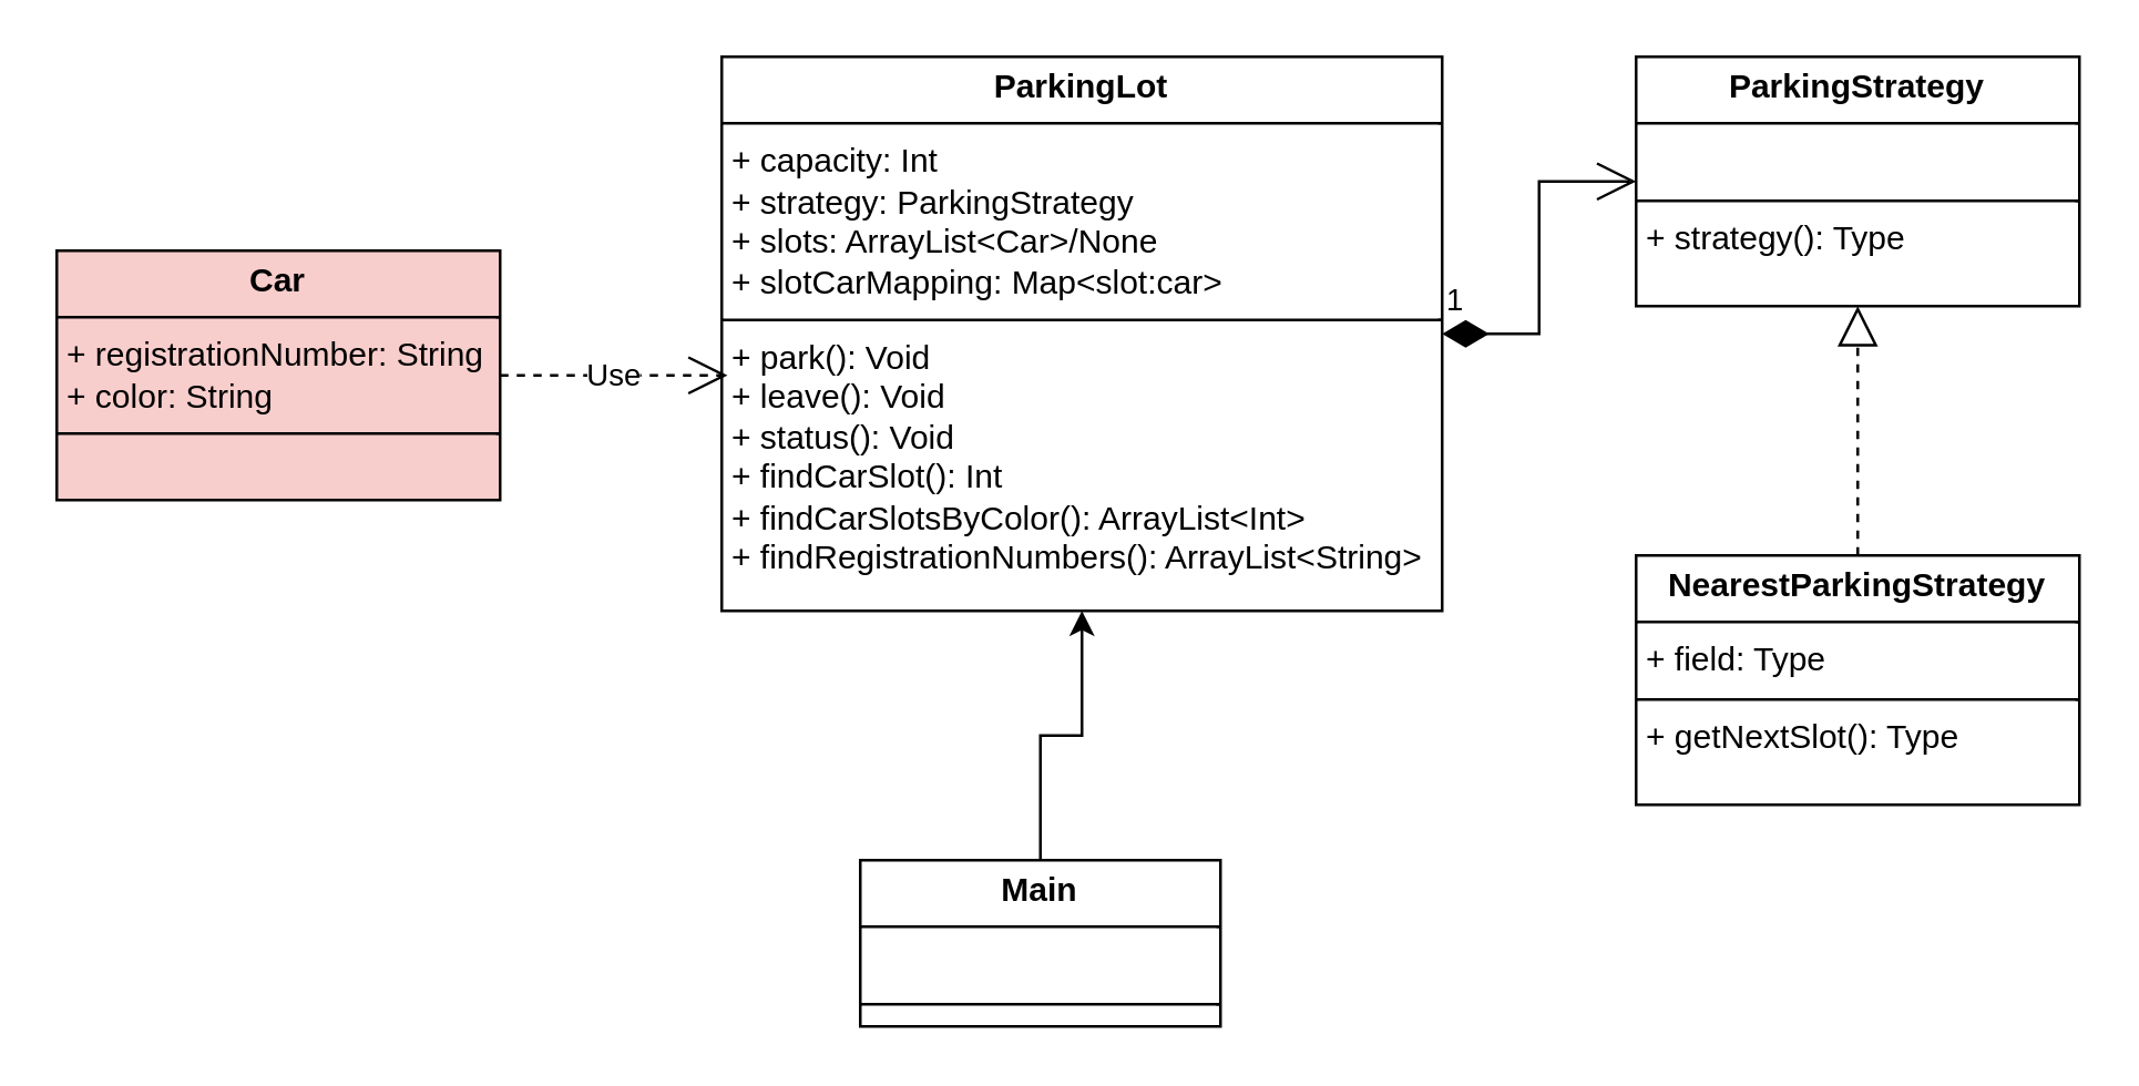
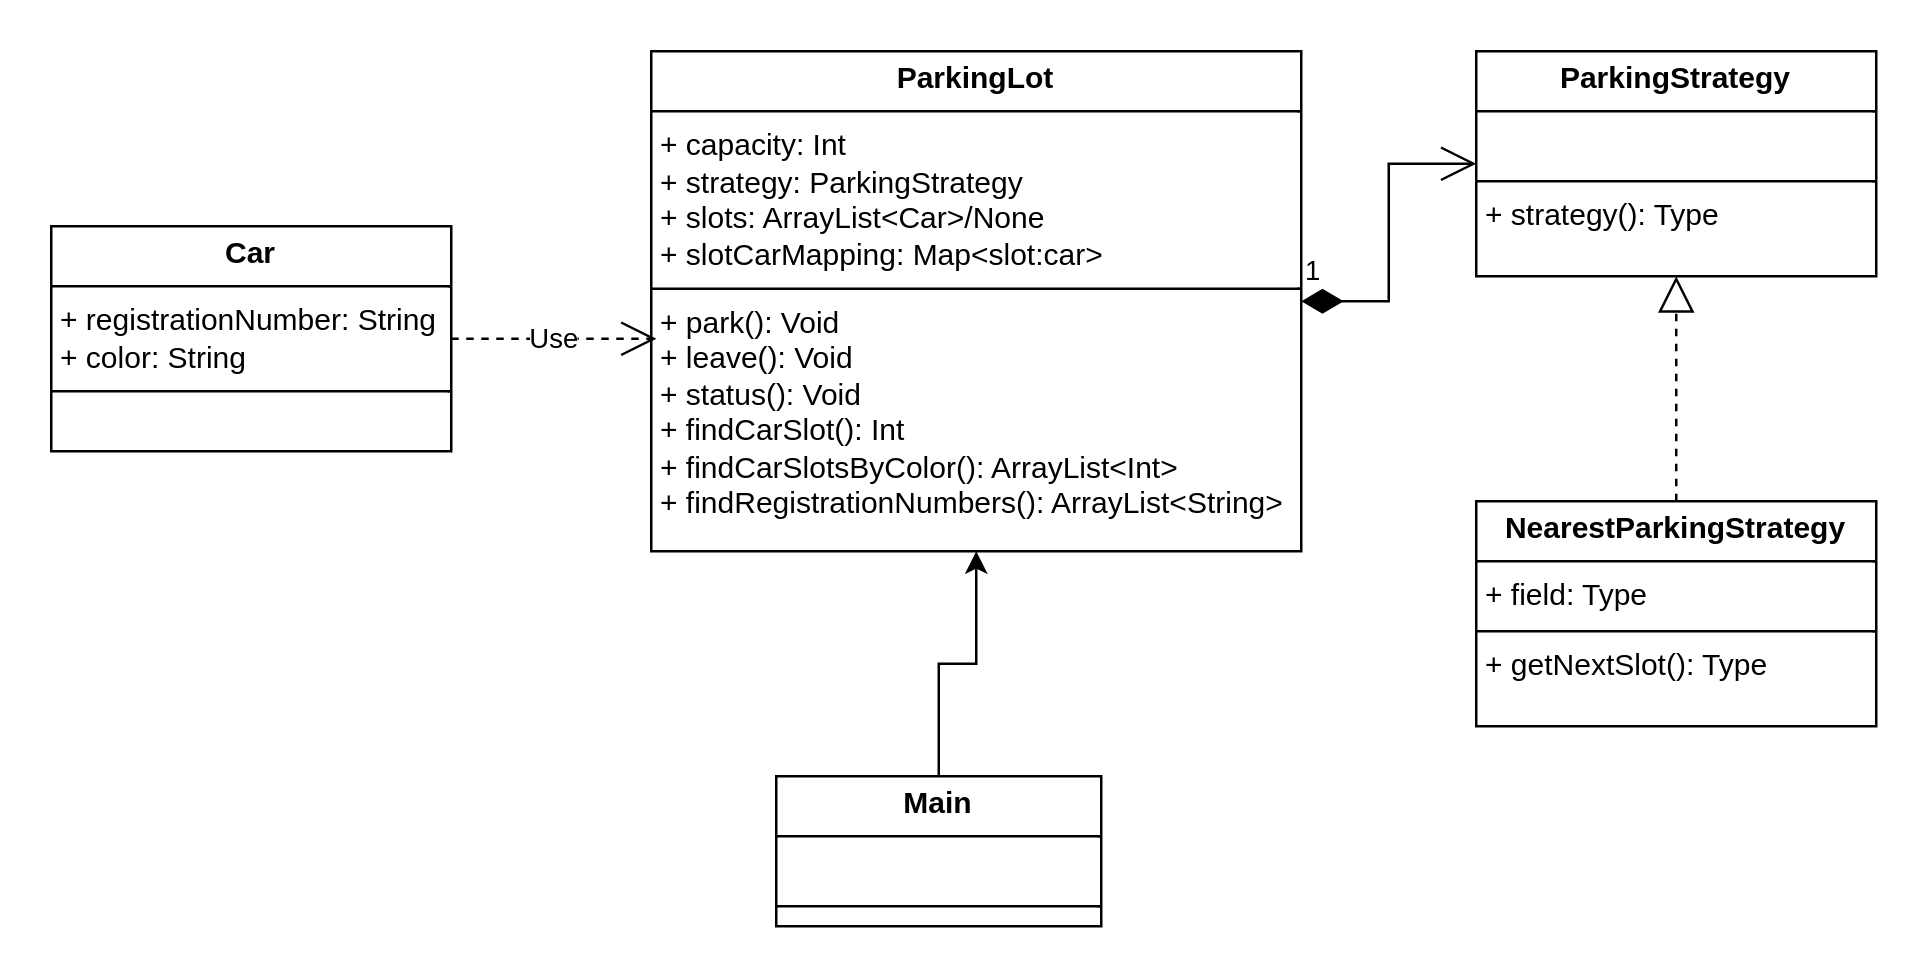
  <mxCell id="0" />
  <mxCell id="1" parent="0" />
  <mxCell id="2" value="&lt;p style=&quot;margin:0px;margin-top:4px;text-align:center;&quot;&gt;&lt;b&gt;ParkingLot&lt;/b&gt;&lt;/p&gt;&lt;hr size=&quot;1&quot; style=&quot;border-style:solid;&quot;&gt;&lt;p style=&quot;margin:0px;margin-left:4px;&quot;&gt;+ capacity: Int&lt;/p&gt;&lt;p style=&quot;margin:0px;margin-left:4px;&quot;&gt;+ strategy: ParkingStrategy&lt;/p&gt;&lt;p style=&quot;margin:0px;margin-left:4px;&quot;&gt;+ slots: ArrayList&amp;lt;Car&amp;gt;/None&lt;/p&gt;&lt;p style=&quot;margin:0px;margin-left:4px;&quot;&gt;+ slotCarMapping: Map&amp;lt;slot:car&amp;gt;&lt;/p&gt;&lt;hr size=&quot;1&quot; style=&quot;border-style:solid;&quot;&gt;&lt;p style=&quot;margin:0px;margin-left:4px;&quot;&gt;+ park(): Void&lt;/p&gt;&lt;p style=&quot;margin:0px;margin-left:4px;&quot;&gt;+ leave(): Void&lt;/p&gt;&lt;p style=&quot;margin:0px;margin-left:4px;&quot;&gt;+ status(): Void&lt;/p&gt;&lt;p style=&quot;margin:0px;margin-left:4px;&quot;&gt;+ findCarSlot(): Int&lt;/p&gt;&lt;p style=&quot;margin:0px;margin-left:4px;&quot;&gt;+ findCarSlotsByColor(): ArrayList&amp;lt;Int&amp;gt;&lt;/p&gt;&lt;p style=&quot;margin:0px;margin-left:4px;&quot;&gt;+ findRegistrationNumbers(): ArrayList&amp;lt;String&amp;gt;&lt;/p&gt;&lt;p style=&quot;margin:0px;margin-left:4px;&quot;&gt;&lt;br&gt;&lt;/p&gt;" style="verticalAlign=top;align=left;overflow=fill;html=1;whiteSpace=wrap;" vertex="1" parent="1"><mxGeometry x="260" y="20" width="260" height="200" as="geometry" /></mxCell>
  <mxCell id="3" value="&lt;p style=&quot;margin:0px;margin-top:4px;text-align:center;&quot;&gt;&lt;b&gt;ParkingStrategy&lt;/b&gt;&lt;/p&gt;&lt;hr size=&quot;1&quot; style=&quot;border-style:solid;&quot;&gt;&lt;p style=&quot;margin:0px;margin-left:4px;&quot;&gt;&lt;br&gt;&lt;/p&gt;&lt;hr size=&quot;1&quot; style=&quot;border-style:solid;&quot;&gt;&lt;p style=&quot;margin:0px;margin-left:4px;&quot;&gt;+ strategy(): Type&lt;/p&gt;" style="verticalAlign=top;align=left;overflow=fill;html=1;whiteSpace=wrap;" vertex="1" parent="1"><mxGeometry x="590" y="20" width="160" height="90" as="geometry" /></mxCell>
  <mxCell id="4" value="&lt;p style=&quot;margin:0px;margin-top:4px;text-align:center;&quot;&gt;&lt;b&gt;NearestParkingStrategy&lt;/b&gt;&lt;/p&gt;&lt;hr size=&quot;1&quot; style=&quot;border-style:solid;&quot;&gt;&lt;p style=&quot;margin:0px;margin-left:4px;&quot;&gt;+ field: Type&lt;/p&gt;&lt;hr size=&quot;1&quot; style=&quot;border-style:solid;&quot;&gt;&lt;p style=&quot;margin:0px;margin-left:4px;&quot;&gt;+ getNextSlot(): Type&lt;/p&gt;" style="verticalAlign=top;align=left;overflow=fill;html=1;whiteSpace=wrap;" vertex="1" parent="1"><mxGeometry x="590" y="200" width="160" height="90" as="geometry" /></mxCell>
  <mxCell id="5" value="" style="endArrow=block;dashed=1;endFill=0;endSize=12;html=1;rounded=0;entryX=0.5;entryY=1;entryDx=0;entryDy=0;exitX=0.5;exitY=0;exitDx=0;exitDy=0;" edge="1" parent="1" source="4" target="3"><mxGeometry width="160" relative="1" as="geometry"><mxPoint x="670" y="190" as="sourcePoint" /><mxPoint x="490" y="320" as="targetPoint" /></mxGeometry></mxCell>
  <mxCell id="6" value="1" style="endArrow=open;html=1;endSize=12;startArrow=diamondThin;startSize=14;startFill=1;edgeStyle=orthogonalEdgeStyle;align=left;verticalAlign=bottom;rounded=0;exitX=1;exitY=0.5;exitDx=0;exitDy=0;entryX=0;entryY=0.5;entryDx=0;entryDy=0;" edge="1" parent="1" source="2" target="3"><mxGeometry x="-1" y="3" relative="1" as="geometry"><mxPoint x="330" y="320" as="sourcePoint" /><mxPoint x="490" y="320" as="targetPoint" /></mxGeometry></mxCell>
- <mxCell id="7" value="&lt;p style=&quot;margin:0px;margin-top:4px;text-align:center;&quot;&gt;&lt;b&gt;Car&lt;/b&gt;&lt;/p&gt;&lt;hr size=&quot;1&quot; style=&quot;border-style:solid;&quot;&gt;&lt;p style=&quot;margin:0px;margin-left:4px;&quot;&gt;+ registrationNumber: String&lt;/p&gt;&lt;p style=&quot;margin:0px;margin-left:4px;&quot;&gt;+ color: String&lt;/p&gt;&lt;hr size=&quot;1&quot; style=&quot;border-style:solid;&quot;&gt;&lt;p style=&quot;margin:0px;margin-left:4px;&quot;&gt;&lt;br&gt;&lt;/p&gt;" style="verticalAlign=top;align=left;overflow=fill;html=1;whiteSpace=wrap;fillColor=#f8cecc;" vertex="1" parent="1"><mxGeometry x="20" y="90" width="160" height="90" as="geometry" /></mxCell>
+ <mxCell id="7" value="&lt;p style=&quot;margin:0px;margin-top:4px;text-align:center;&quot;&gt;&lt;b&gt;Car&lt;/b&gt;&lt;/p&gt;&lt;hr size=&quot;1&quot; style=&quot;border-style:solid;&quot;&gt;&lt;p style=&quot;margin:0px;margin-left:4px;&quot;&gt;+ registrationNumber: String&lt;/p&gt;&lt;p style=&quot;margin:0px;margin-left:4px;&quot;&gt;+ color: String&lt;/p&gt;&lt;hr size=&quot;1&quot; style=&quot;border-style:solid;&quot;&gt;&lt;p style=&quot;margin:0px;margin-left:4px;&quot;&gt;&lt;br&gt;&lt;/p&gt;" style="verticalAlign=top;align=left;overflow=fill;html=1;whiteSpace=wrap;" vertex="1" parent="1"><mxGeometry x="20" y="90" width="160" height="90" as="geometry" /></mxCell>
  <mxCell id="8" value="Use" style="endArrow=open;endSize=12;dashed=1;html=1;rounded=0;exitX=1;exitY=0.5;exitDx=0;exitDy=0;entryX=0.008;entryY=0.575;entryDx=0;entryDy=0;entryPerimeter=0;" edge="1" parent="1" source="7" target="2"><mxGeometry width="160" relative="1" as="geometry"><mxPoint x="330" y="320" as="sourcePoint" /><mxPoint x="490" y="320" as="targetPoint" /></mxGeometry></mxCell>
  <mxCell id="9" style="edgeStyle=orthogonalEdgeStyle;rounded=0;orthogonalLoop=1;jettySize=auto;html=1;exitX=0.5;exitY=0;exitDx=0;exitDy=0;entryX=0.5;entryY=1;entryDx=0;entryDy=0;" edge="1" parent="1" source="10" target="2"><mxGeometry relative="1" as="geometry" /></mxCell>
  <mxCell id="10" value="&lt;p style=&quot;margin:0px;margin-top:4px;text-align:center;&quot;&gt;&lt;b&gt;Main&lt;/b&gt;&lt;/p&gt;&lt;hr size=&quot;1&quot; style=&quot;border-style:solid;&quot;&gt;&lt;p style=&quot;margin:0px;margin-left:4px;&quot;&gt;&lt;br&gt;&lt;/p&gt;&lt;hr size=&quot;1&quot; style=&quot;border-style:solid;&quot;&gt;&lt;p style=&quot;margin:0px;margin-left:4px;&quot;&gt;+ main()&lt;/p&gt;" style="verticalAlign=top;align=left;overflow=fill;html=1;whiteSpace=wrap;" vertex="1" parent="1"><mxGeometry x="310" y="310" width="130" height="60" as="geometry" /></mxCell>
